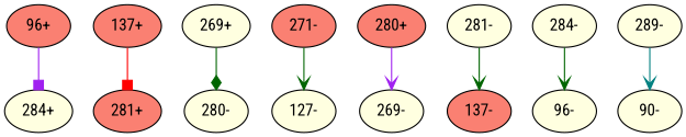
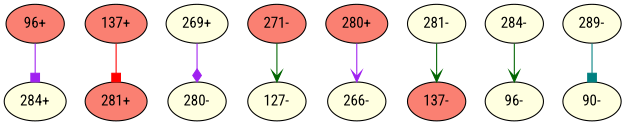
  digraph {
    fontname="Roboto Condensed"
    k=37
    n=10
    s=200
    node [fillcolor=lightyellow fontname="Roboto Condensed" style=filled]
    edge [arrowhead=vee color=darkgreen d=7 e=3.7 fontname="Roboto Condensed" n=32]
    "96+" [fillcolor=salmon]
    "284+"
    "137+" [fillcolor=salmon]
    "281+" [fillcolor=salmon]
    "269+"
    "280-"
    "271-" [fillcolor=salmon]
    "127-"
    "280+" [fillcolor=salmon]
-   "269-"
+   "269-" [label="266-"]
    "137-" [fillcolor=salmon]
    "281-"
    "284-"
    "96-"
    "289-"
    "90-"
    "96+" -> "284+" [arrowhead=box color=purple]
    "137+" -> "281+" [arrowhead=box color=red d=38 e=4.1 n=25]
-   "269+" -> "280-" [arrowhead=diamond d=-51 e=4.5 n=21]
+   "269+" -> "280-" [arrowhead=diamond color=purple d=-51 e=4.5 n=21]
    "271-" -> "127-" [d=-12179 e=6.5 n=10]
    "280+" -> "269-" [color=purple d=-51 e=4.5 n=21]
    "281-" -> "137-" [d=38 e=4.1 n=25]
    "284-" -> "96-"
-   "289-" -> "90-" [color=teal d=-7288 e=6.5 n=10]
+   "289-" -> "90-" [arrowhead=box color=teal d=-7288 e=6.5 n=10]
  }
